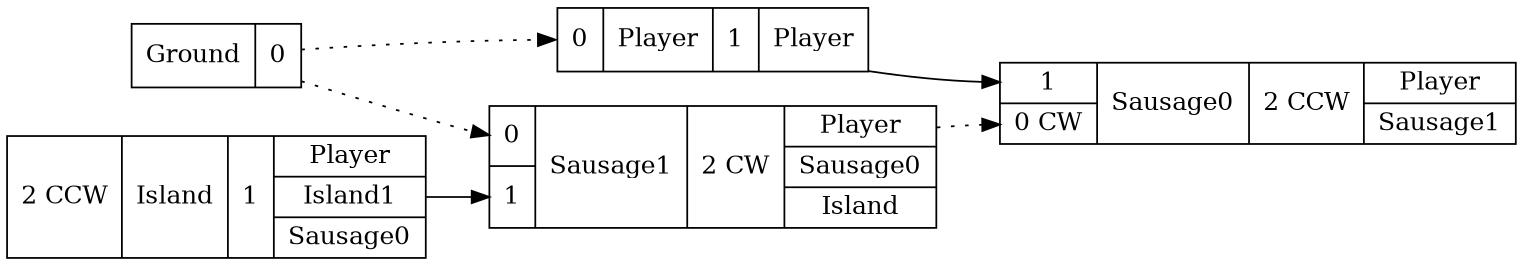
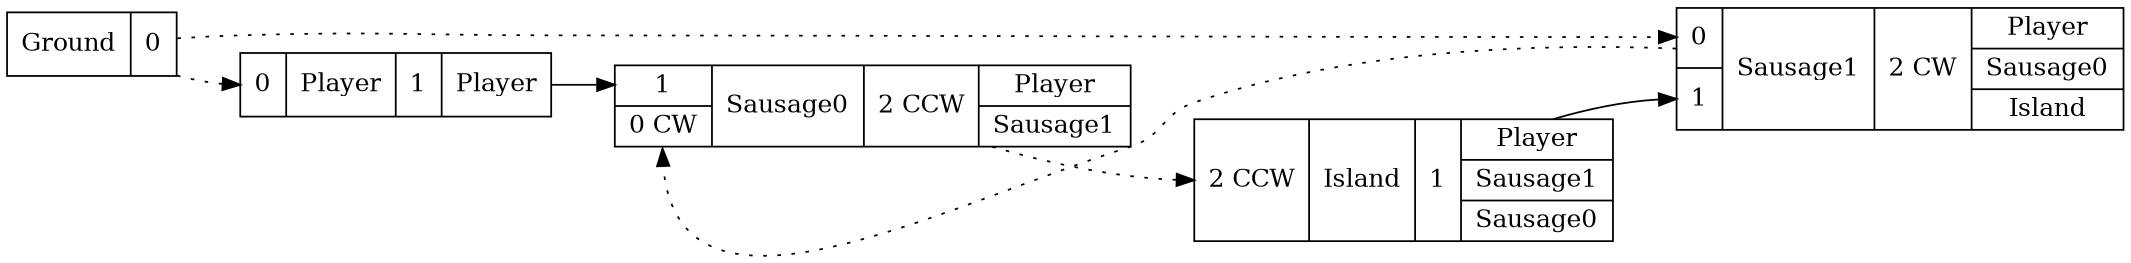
  digraph {
    rankdir=LR
    node [shape=record]
    edge [headport=GroundP style=dotted]
    n1 [label="{{<GroundP>0}|{Player}|<PlayerOUT>1|{Player}}"]
    n2 [label="{{<Player>1|<Sausage1P>0 CW}|{Sausage0}|<Sausage0OUT>2 CCW|{Player|Sausage1}}"]
-   n3 [label="{{<Sausage0P>2 CCW}|{Island}|<IslandOUT>1|{Player|Island1|Sausage0}}"]
+   n3 [label="{{<Sausage0P>2 CCW}|{Island}|<IslandOUT>1|{Player|Sausage1|Sausage0}}"]
    n4 [label="{{Ground}|<GroundOUT>0}"]
    n5 [label="{{<GroundP>0|<Island>1}|{Sausage1}|<Sausage1OUT>2 CW|{Player|Sausage0|Island}}"]
    n1 -> n2 [headport=Player style=""]
+   n2 -> n3 [headport=Sausage0P]
    n3 -> n5 [headport=Island style=""]
    n4 -> n1
    n4 -> n5
    n5 -> n2 [headport=Sausage1P]
  }
